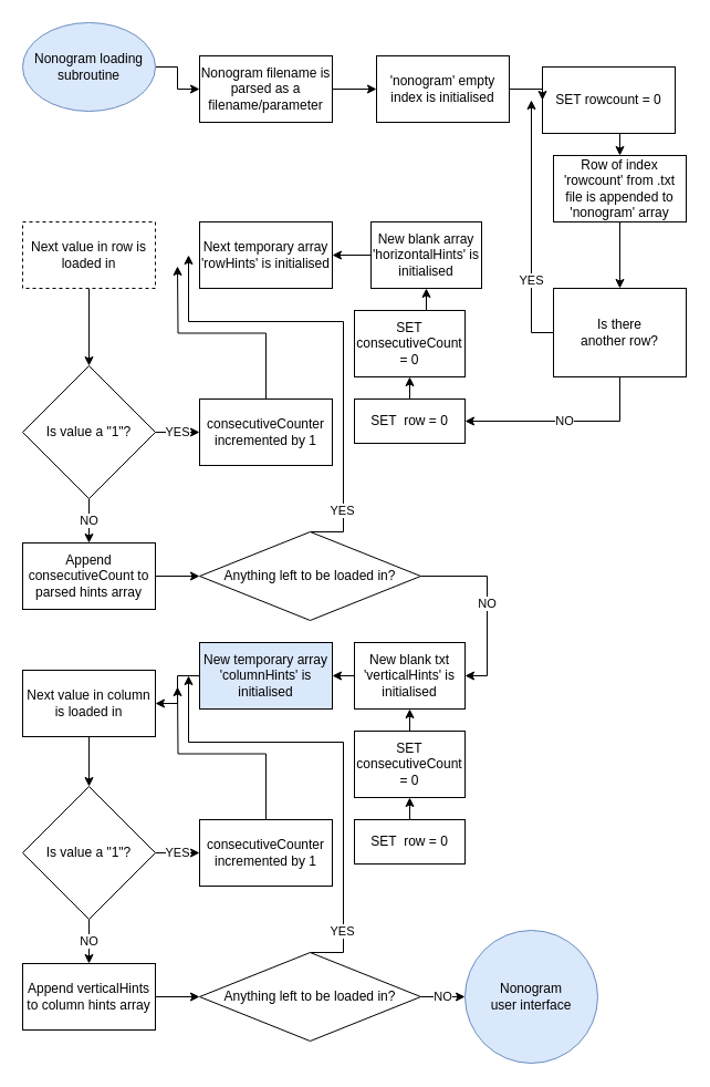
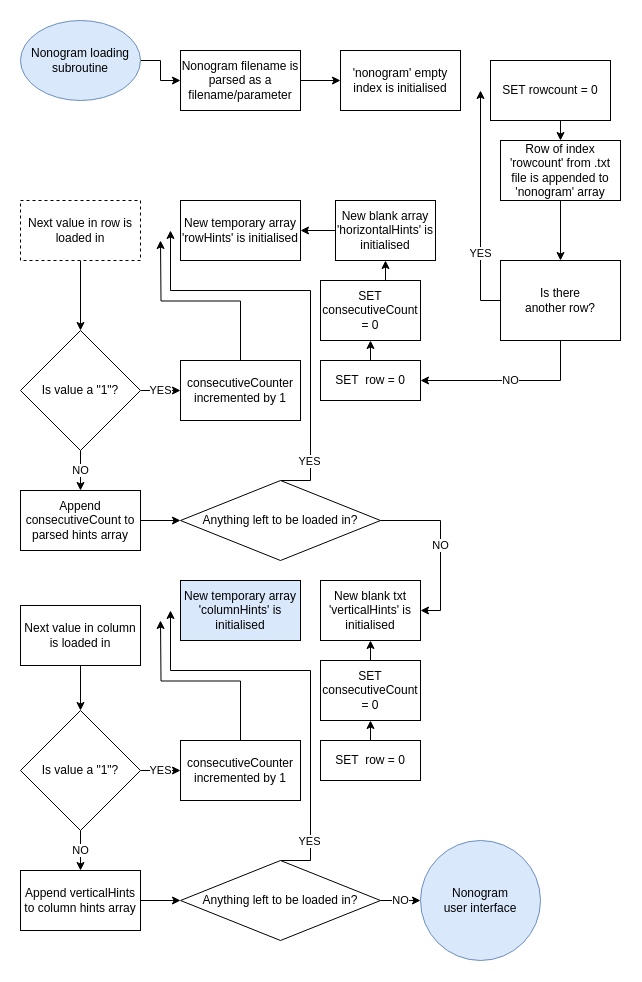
  <mxCell id="0" />
  <mxCell id="1" parent="0" />
  <mxCell id="2" style="edgeStyle=orthogonalEdgeStyle;rounded=0;orthogonalLoop=1;jettySize=auto;html=1;exitX=1;exitY=0.5;exitDx=0;exitDy=0;entryX=0;entryY=0.5;entryDx=0;entryDy=0;" parent="1" source="3" target="5" edge="1"><mxGeometry relative="1" as="geometry" /></mxCell>
  <mxCell id="3" value="Nonogram loading subroutine" style="ellipse;whiteSpace=wrap;html=1;fillColor=#dae8fc;strokeColor=#6c8ebf;" parent="1" vertex="1"><mxGeometry x="20" y="20" width="120" height="80" as="geometry" /></mxCell>
  <mxCell id="4" style="edgeStyle=orthogonalEdgeStyle;rounded=0;orthogonalLoop=1;jettySize=auto;html=1;exitX=1;exitY=0.5;exitDx=0;exitDy=0;entryX=0;entryY=0.5;entryDx=0;entryDy=0;" parent="1" source="5" target="11" edge="1"><mxGeometry relative="1" as="geometry" /></mxCell>
  <mxCell id="5" value="Nonogram filename is parsed as a filename/parameter" style="rounded=0;whiteSpace=wrap;html=1;" parent="1" vertex="1"><mxGeometry x="180" y="50" width="120" height="60" as="geometry" /></mxCell>
  <mxCell id="6" style="edgeStyle=orthogonalEdgeStyle;rounded=0;orthogonalLoop=1;jettySize=auto;html=1;exitX=0.5;exitY=1;exitDx=0;exitDy=0;entryX=0.5;entryY=0;entryDx=0;entryDy=0;" parent="1" source="7" target="9" edge="1"><mxGeometry relative="1" as="geometry" /></mxCell>
  <mxCell id="7" value="SET rowcount = 0" style="rounded=0;whiteSpace=wrap;html=1;" parent="1" vertex="1"><mxGeometry x="490" y="60" width="120" height="60" as="geometry" /></mxCell>
  <mxCell id="8" style="edgeStyle=orthogonalEdgeStyle;rounded=0;orthogonalLoop=1;jettySize=auto;html=1;exitX=0.5;exitY=1;exitDx=0;exitDy=0;entryX=0.5;entryY=0;entryDx=0;entryDy=0;" parent="1" source="9" target="15" edge="1"><mxGeometry relative="1" as="geometry" /></mxCell>
  <mxCell id="9" value="Row of index 'rowcount' from .txt file is appended to 'nonogram' array" style="rounded=0;whiteSpace=wrap;html=1;" parent="1" vertex="1"><mxGeometry x="500" y="140" width="120" height="60" as="geometry" /></mxCell>
- <mxCell id="10" style="edgeStyle=orthogonalEdgeStyle;rounded=0;orthogonalLoop=1;jettySize=auto;html=1;exitX=1;exitY=0.5;exitDx=0;exitDy=0;entryX=0;entryY=0.5;entryDx=0;entryDy=0;" parent="1" source="11" target="7" edge="1"><mxGeometry relative="1" as="geometry" /></mxCell>
  <mxCell id="11" value="'nonogram' empty index is initialised" style="rounded=0;whiteSpace=wrap;html=1;" parent="1" vertex="1"><mxGeometry x="340" y="50" width="120" height="60" as="geometry" /></mxCell>
  <mxCell id="12" style="edgeStyle=orthogonalEdgeStyle;rounded=0;orthogonalLoop=1;jettySize=auto;html=1;" parent="1" source="15" edge="1"><mxGeometry relative="1" as="geometry"><mxPoint x="480" y="90" as="targetPoint" /></mxGeometry></mxCell>
  <mxCell id="13" value="YES" style="edgeLabel;html=1;align=center;verticalAlign=middle;resizable=0;points=[];" parent="12" vertex="1" connectable="0"><mxGeometry x="-0.41" y="1" relative="1" as="geometry"><mxPoint as="offset" /></mxGeometry></mxCell>
  <mxCell id="14" value="NO" style="edgeStyle=orthogonalEdgeStyle;rounded=0;orthogonalLoop=1;jettySize=auto;html=1;exitX=0.5;exitY=1;exitDx=0;exitDy=0;" parent="1" source="15" edge="1"><mxGeometry relative="1" as="geometry"><mxPoint x="420" y="380" as="targetPoint" /><Array as="points"><mxPoint x="560" y="380" /></Array></mxGeometry></mxCell>
  <mxCell id="15" value="Is there&lt;br&gt;another row?" style="whiteSpace=wrap;html=1;rounded=0;" parent="1" vertex="1"><mxGeometry x="500" y="260" width="120" height="80" as="geometry" /></mxCell>
  <mxCell id="16" style="edgeStyle=orthogonalEdgeStyle;rounded=0;orthogonalLoop=1;jettySize=auto;html=1;exitX=0.5;exitY=0;exitDx=0;exitDy=0;entryX=0.5;entryY=1;entryDx=0;entryDy=0;" parent="1" source="17" target="19" edge="1"><mxGeometry relative="1" as="geometry" /></mxCell>
  <mxCell id="17" value="SET&amp;nbsp; row = 0" style="rounded=0;whiteSpace=wrap;html=1;" parent="1" vertex="1"><mxGeometry x="320" y="360" width="100" height="40" as="geometry" /></mxCell>
  <mxCell id="18" style="edgeStyle=orthogonalEdgeStyle;rounded=0;orthogonalLoop=1;jettySize=auto;html=1;exitX=0.5;exitY=0;exitDx=0;exitDy=0;entryX=0.5;entryY=1;entryDx=0;entryDy=0;" parent="1" source="19" target="22" edge="1"><mxGeometry relative="1" as="geometry" /></mxCell>
  <mxCell id="19" value="SET consecutiveCount = 0" style="rounded=0;whiteSpace=wrap;html=1;" parent="1" vertex="1"><mxGeometry x="320" y="280" width="100" height="60" as="geometry" /></mxCell>
- <mxCell id="20" value="Next temporary array 'rowHints' is initialised" style="rounded=0;whiteSpace=wrap;html=1;" parent="1" vertex="1"><mxGeometry x="180" y="200" width="120" height="60" as="geometry" /></mxCell>
+ <mxCell id="20" value="New temporary array 'rowHints' is initialised" style="rounded=0;whiteSpace=wrap;html=1;" parent="1" vertex="1"><mxGeometry x="180" y="200" width="120" height="60" as="geometry" /></mxCell>
  <mxCell id="21" style="edgeStyle=orthogonalEdgeStyle;rounded=0;orthogonalLoop=1;jettySize=auto;html=1;exitX=0;exitY=0.5;exitDx=0;exitDy=0;entryX=1;entryY=0.5;entryDx=0;entryDy=0;" parent="1" source="22" target="20" edge="1"><mxGeometry relative="1" as="geometry" /></mxCell>
  <mxCell id="22" value="New blank array 'horizontalHints' is initialised" style="rounded=0;whiteSpace=wrap;html=1;" parent="1" vertex="1"><mxGeometry x="335" y="200" width="100" height="60" as="geometry" /></mxCell>
  <mxCell id="23" style="edgeStyle=orthogonalEdgeStyle;rounded=0;orthogonalLoop=1;jettySize=auto;html=1;exitX=0.5;exitY=1;exitDx=0;exitDy=0;entryX=0.5;entryY=0;entryDx=0;entryDy=0;" parent="1" source="24" target="27" edge="1"><mxGeometry relative="1" as="geometry" /></mxCell>
  <mxCell id="24" value="Next value in row is loaded in" style="rounded=0;whiteSpace=wrap;html=1;dashed=1;" parent="1" vertex="1"><mxGeometry x="20" y="200" width="120" height="60" as="geometry" /></mxCell>
  <mxCell id="25" value="NO" style="edgeStyle=orthogonalEdgeStyle;rounded=0;orthogonalLoop=1;jettySize=auto;html=1;exitX=0.5;exitY=1;exitDx=0;exitDy=0;" parent="1" source="27" edge="1"><mxGeometry relative="1" as="geometry"><mxPoint x="80" y="490" as="targetPoint" /></mxGeometry></mxCell>
  <mxCell id="26" value="YES" style="edgeStyle=orthogonalEdgeStyle;rounded=0;orthogonalLoop=1;jettySize=auto;html=1;exitX=1;exitY=0.5;exitDx=0;exitDy=0;entryX=0;entryY=0.5;entryDx=0;entryDy=0;" parent="1" source="27" target="29" edge="1"><mxGeometry relative="1" as="geometry" /></mxCell>
  <mxCell id="27" value="Is value a &quot;1&quot;?" style="rhombus;whiteSpace=wrap;html=1;" parent="1" vertex="1"><mxGeometry x="20" y="330" width="120" height="120" as="geometry" /></mxCell>
  <mxCell id="28" style="edgeStyle=orthogonalEdgeStyle;rounded=0;orthogonalLoop=1;jettySize=auto;html=1;exitX=0.5;exitY=0;exitDx=0;exitDy=0;" parent="1" source="29" edge="1"><mxGeometry relative="1" as="geometry"><mxPoint x="160" y="240" as="targetPoint" /></mxGeometry></mxCell>
  <mxCell id="29" value="consecutiveCounter incremented by 1" style="rounded=0;whiteSpace=wrap;html=1;" parent="1" vertex="1"><mxGeometry x="180" y="360" width="120" height="60" as="geometry" /></mxCell>
  <mxCell id="30" style="edgeStyle=orthogonalEdgeStyle;rounded=0;orthogonalLoop=1;jettySize=auto;html=1;exitX=1;exitY=0.5;exitDx=0;exitDy=0;" edge="1" parent="1" source="31" target="35"><mxGeometry relative="1" as="geometry" /></mxCell>
  <mxCell id="31" value="Append consecutiveCount to parsed hints array" style="rounded=0;whiteSpace=wrap;html=1;" parent="1" vertex="1"><mxGeometry x="20" y="490" width="120" height="60" as="geometry" /></mxCell>
  <mxCell id="32" style="edgeStyle=orthogonalEdgeStyle;rounded=0;orthogonalLoop=1;jettySize=auto;html=1;exitX=0.5;exitY=0;exitDx=0;exitDy=0;" edge="1" parent="1" source="35"><mxGeometry relative="1" as="geometry"><mxPoint x="170" y="230" as="targetPoint" /><Array as="points"><mxPoint x="310" y="480" /><mxPoint x="310" y="290" /></Array></mxGeometry></mxCell>
  <mxCell id="33" value="YES" style="edgeLabel;html=1;align=center;verticalAlign=middle;resizable=0;points=[];" vertex="1" connectable="0" parent="32"><mxGeometry x="-0.762" y="2" relative="1" as="geometry"><mxPoint as="offset" /></mxGeometry></mxCell>
  <mxCell id="34" value="NO" style="edgeStyle=orthogonalEdgeStyle;rounded=0;orthogonalLoop=1;jettySize=auto;html=1;exitX=1;exitY=0.5;exitDx=0;exitDy=0;entryX=1;entryY=0.5;entryDx=0;entryDy=0;" edge="1" parent="1" source="35" target="43"><mxGeometry relative="1" as="geometry"><mxPoint x="460" y="610" as="targetPoint" /></mxGeometry></mxCell>
  <mxCell id="35" value="Anything left to be loaded in?" style="rhombus;whiteSpace=wrap;html=1;" vertex="1" parent="1"><mxGeometry x="180" y="480" width="200" height="80" as="geometry" /></mxCell>
  <mxCell id="36" style="edgeStyle=orthogonalEdgeStyle;rounded=0;orthogonalLoop=1;jettySize=auto;html=1;exitX=0.5;exitY=0;exitDx=0;exitDy=0;entryX=0.5;entryY=1;entryDx=0;entryDy=0;" edge="1" parent="1" source="37" target="39"><mxGeometry relative="1" as="geometry" /></mxCell>
  <mxCell id="37" value="SET&amp;nbsp; row = 0" style="rounded=0;whiteSpace=wrap;html=1;" vertex="1" parent="1"><mxGeometry x="320" y="740" width="100" height="40" as="geometry" /></mxCell>
  <mxCell id="38" style="edgeStyle=orthogonalEdgeStyle;rounded=0;orthogonalLoop=1;jettySize=auto;html=1;exitX=0.5;exitY=0;exitDx=0;exitDy=0;entryX=0.5;entryY=1;entryDx=0;entryDy=0;" edge="1" parent="1" source="39" target="43"><mxGeometry relative="1" as="geometry" /></mxCell>
  <mxCell id="39" value="SET consecutiveCount = 0" style="rounded=0;whiteSpace=wrap;html=1;" vertex="1" parent="1"><mxGeometry x="320" y="660" width="100" height="60" as="geometry" /></mxCell>
- <mxCell id="40" style="edgeStyle=orthogonalEdgeStyle;rounded=0;orthogonalLoop=1;jettySize=auto;html=1;exitX=0;exitY=0.5;exitDx=0;exitDy=0;entryX=1;entryY=0.5;entryDx=0;entryDy=0;" edge="1" parent="1" source="41" target="45"><mxGeometry relative="1" as="geometry" /></mxCell>
  <mxCell id="41" value="New temporary array 'columnHints' is initialised" style="rounded=0;whiteSpace=wrap;html=1;fillColor=#dae8fc;" vertex="1" parent="1"><mxGeometry x="180" y="580" width="120" height="60" as="geometry" /></mxCell>
- <mxCell id="42" style="edgeStyle=orthogonalEdgeStyle;rounded=0;orthogonalLoop=1;jettySize=auto;html=1;exitX=0;exitY=0.5;exitDx=0;exitDy=0;entryX=1;entryY=0.5;entryDx=0;entryDy=0;" edge="1" parent="1" source="43" target="41"><mxGeometry relative="1" as="geometry" /></mxCell>
  <mxCell id="43" value="New blank txt 'verticalHints' is initialised" style="rounded=0;whiteSpace=wrap;html=1;" vertex="1" parent="1"><mxGeometry x="320" y="580" width="100" height="60" as="geometry" /></mxCell>
  <mxCell id="44" style="edgeStyle=orthogonalEdgeStyle;rounded=0;orthogonalLoop=1;jettySize=auto;html=1;exitX=0.5;exitY=1;exitDx=0;exitDy=0;entryX=0.5;entryY=0;entryDx=0;entryDy=0;" edge="1" parent="1" source="45" target="48"><mxGeometry relative="1" as="geometry" /></mxCell>
  <mxCell id="45" value="Next value in column is loaded in" style="rounded=0;whiteSpace=wrap;html=1;" vertex="1" parent="1"><mxGeometry x="20" y="605" width="120" height="60" as="geometry" /></mxCell>
  <mxCell id="46" value="NO" style="edgeStyle=orthogonalEdgeStyle;rounded=0;orthogonalLoop=1;jettySize=auto;html=1;exitX=0.5;exitY=1;exitDx=0;exitDy=0;" edge="1" parent="1" source="48"><mxGeometry relative="1" as="geometry"><mxPoint x="80" y="870" as="targetPoint" /></mxGeometry></mxCell>
  <mxCell id="47" value="YES" style="edgeStyle=orthogonalEdgeStyle;rounded=0;orthogonalLoop=1;jettySize=auto;html=1;exitX=1;exitY=0.5;exitDx=0;exitDy=0;entryX=0;entryY=0.5;entryDx=0;entryDy=0;" edge="1" parent="1" source="48" target="50"><mxGeometry relative="1" as="geometry" /></mxCell>
  <mxCell id="48" value="Is value a &quot;1&quot;?" style="rhombus;whiteSpace=wrap;html=1;" vertex="1" parent="1"><mxGeometry x="20" y="710" width="120" height="120" as="geometry" /></mxCell>
  <mxCell id="49" style="edgeStyle=orthogonalEdgeStyle;rounded=0;orthogonalLoop=1;jettySize=auto;html=1;exitX=0.5;exitY=0;exitDx=0;exitDy=0;" edge="1" parent="1" source="50"><mxGeometry relative="1" as="geometry"><mxPoint x="160" y="620" as="targetPoint" /></mxGeometry></mxCell>
  <mxCell id="50" value="consecutiveCounter incremented by 1" style="rounded=0;whiteSpace=wrap;html=1;" vertex="1" parent="1"><mxGeometry x="180" y="740" width="120" height="60" as="geometry" /></mxCell>
  <mxCell id="51" style="edgeStyle=orthogonalEdgeStyle;rounded=0;orthogonalLoop=1;jettySize=auto;html=1;exitX=1;exitY=0.5;exitDx=0;exitDy=0;" edge="1" parent="1" source="52" target="56"><mxGeometry relative="1" as="geometry" /></mxCell>
  <mxCell id="52" value="Append verticalHints to column hints array" style="rounded=0;whiteSpace=wrap;html=1;" vertex="1" parent="1"><mxGeometry x="20" y="870" width="120" height="60" as="geometry" /></mxCell>
  <mxCell id="53" style="edgeStyle=orthogonalEdgeStyle;rounded=0;orthogonalLoop=1;jettySize=auto;html=1;exitX=0.5;exitY=0;exitDx=0;exitDy=0;" edge="1" parent="1" source="56"><mxGeometry relative="1" as="geometry"><mxPoint x="170" y="610" as="targetPoint" /><Array as="points"><mxPoint x="310" y="860" /><mxPoint x="310" y="670" /></Array></mxGeometry></mxCell>
  <mxCell id="54" value="YES" style="edgeLabel;html=1;align=center;verticalAlign=middle;resizable=0;points=[];" vertex="1" connectable="0" parent="53"><mxGeometry x="-0.762" y="2" relative="1" as="geometry"><mxPoint as="offset" /></mxGeometry></mxCell>
  <mxCell id="55" value="NO" style="edgeStyle=orthogonalEdgeStyle;rounded=0;orthogonalLoop=1;jettySize=auto;html=1;exitX=1;exitY=0.5;exitDx=0;exitDy=0;" edge="1" parent="1" source="56"><mxGeometry relative="1" as="geometry"><mxPoint x="420" y="900" as="targetPoint" /></mxGeometry></mxCell>
  <mxCell id="56" value="Anything left to be loaded in?" style="rhombus;whiteSpace=wrap;html=1;" vertex="1" parent="1"><mxGeometry x="180" y="860" width="200" height="80" as="geometry" /></mxCell>
  <mxCell id="57" value="Nonogram&lt;br&gt;user interface" style="ellipse;whiteSpace=wrap;html=1;aspect=fixed;fillColor=#dae8fc;strokeColor=#6c8ebf;" vertex="1" parent="1"><mxGeometry x="420" y="840" width="120" height="120" as="geometry" /></mxCell>
